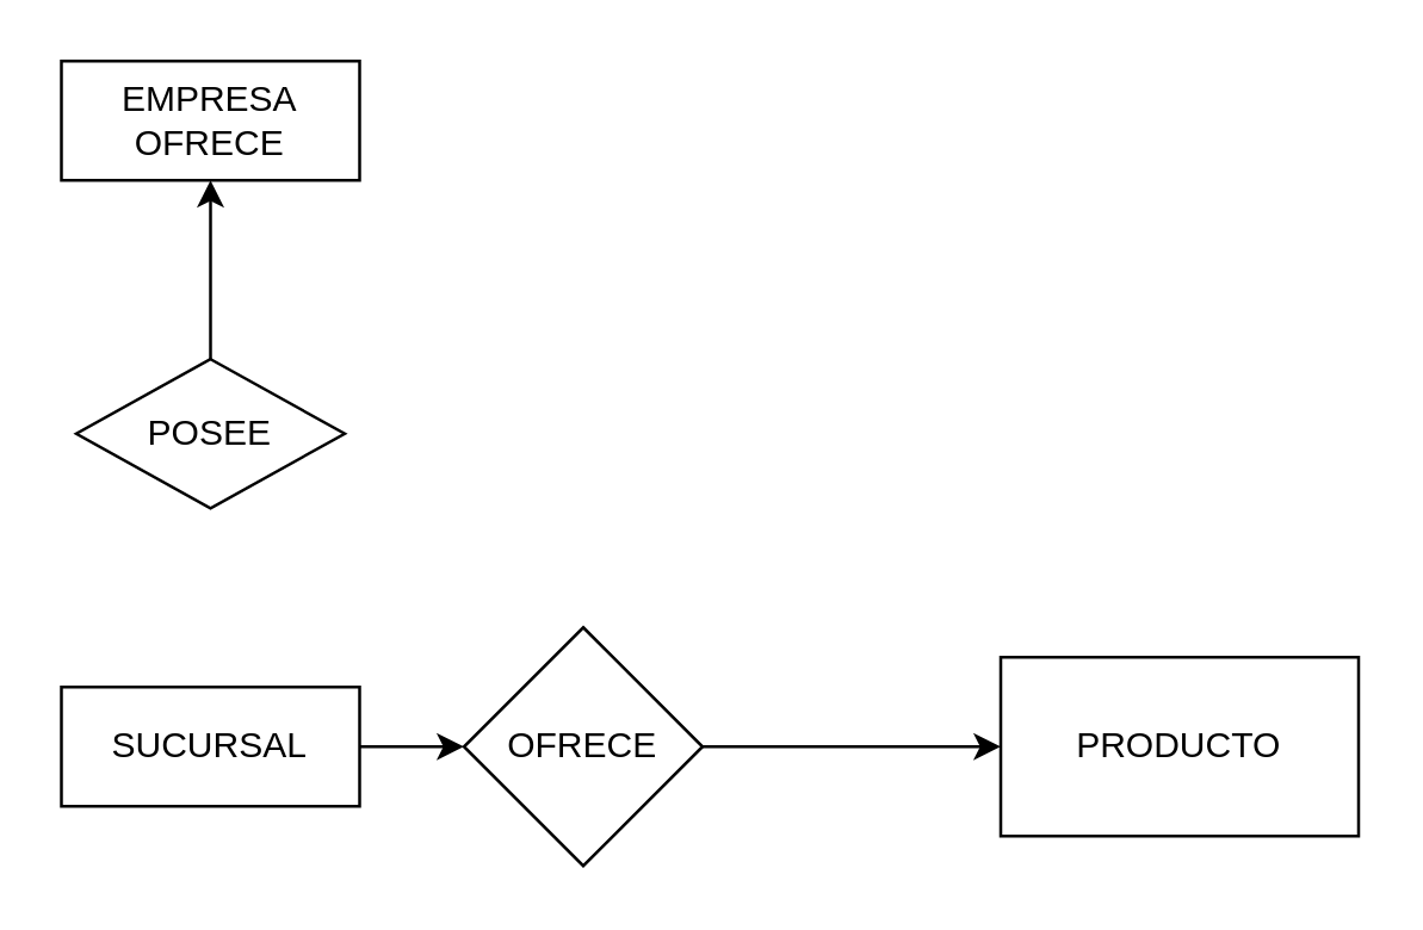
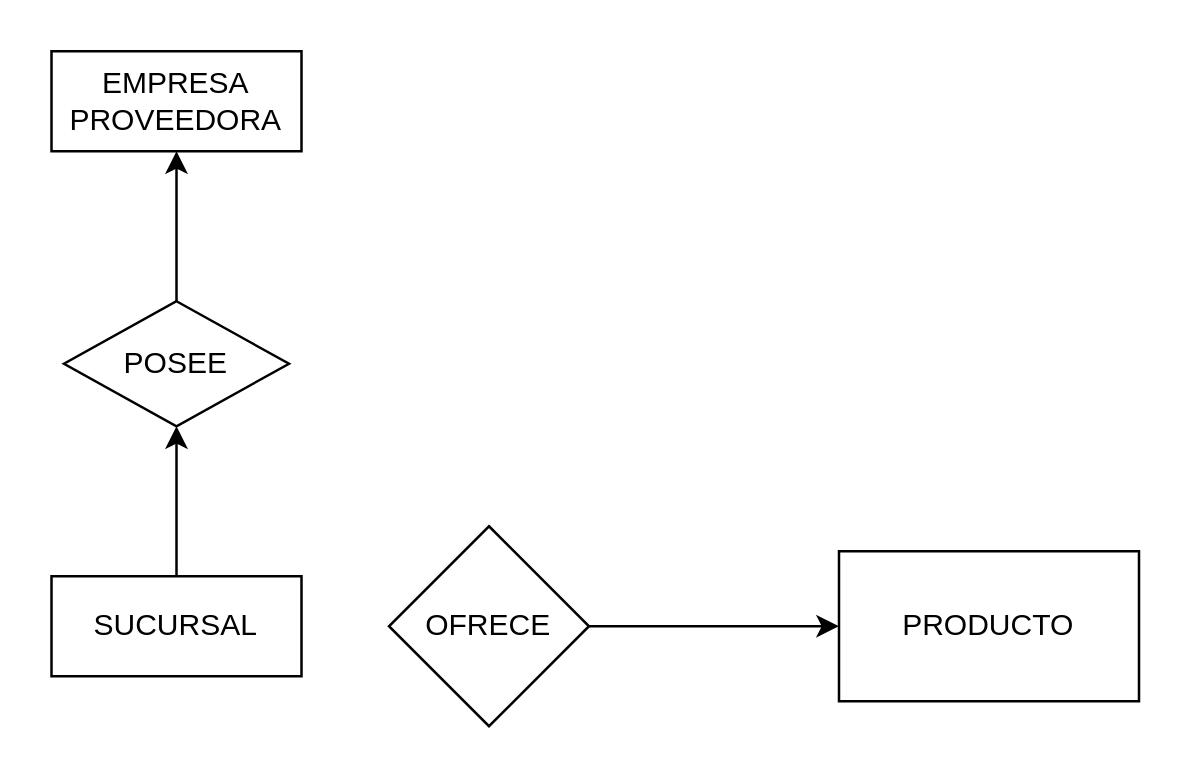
  <mxCell id="0" />
  <mxCell id="1" parent="0" />
- <mxCell id="3" value="" style="edgeStyle=orthogonalEdgeStyle;rounded=0;orthogonalLoop=1;jettySize=auto;html=1;" edge="1" parent="1" source="4" target="9"><mxGeometry relative="1" as="geometry" /></mxCell>
+ <mxCell id="2" value="" style="edgeStyle=orthogonalEdgeStyle;rounded=0;orthogonalLoop=1;jettySize=auto;html=1;" edge="1" parent="1" source="4" target="7"><mxGeometry relative="1" as="geometry" /></mxCell>
  <mxCell id="4" value="SUCURSAL" style="whiteSpace=wrap;html=1;align=center;" vertex="1" parent="1"><mxGeometry x="20" y="230" width="100" height="40" as="geometry" /></mxCell>
- <mxCell id="5" value="EMPRESA&lt;br&gt;OFRECE" style="whiteSpace=wrap;html=1;align=center;" vertex="1" parent="1"><mxGeometry x="20" y="20" width="100" height="40" as="geometry" /></mxCell>
+ <mxCell id="5" value="EMPRESA&lt;br&gt;PROVEEDORA" style="whiteSpace=wrap;html=1;align=center;" vertex="1" parent="1"><mxGeometry x="20" y="20" width="100" height="40" as="geometry" /></mxCell>
  <mxCell id="6" value="" style="edgeStyle=orthogonalEdgeStyle;rounded=0;orthogonalLoop=1;jettySize=auto;html=1;" edge="1" parent="1" source="7" target="5"><mxGeometry relative="1" as="geometry" /></mxCell>
  <mxCell id="7" value="POSEE" style="shape=rhombus;perimeter=rhombusPerimeter;whiteSpace=wrap;html=1;align=center;" vertex="1" parent="1"><mxGeometry x="25" y="120" width="90" height="50" as="geometry" /></mxCell>
  <mxCell id="8" value="" style="edgeStyle=orthogonalEdgeStyle;rounded=0;orthogonalLoop=1;jettySize=auto;html=1;" edge="1" parent="1" source="9" target="10"><mxGeometry relative="1" as="geometry" /></mxCell>
  <mxCell id="9" value="OFRECE" style="rhombus;whiteSpace=wrap;html=1;" vertex="1" parent="1"><mxGeometry x="155" y="210" width="80" height="80" as="geometry" /></mxCell>
  <mxCell id="10" value="PRODUCTO" style="whiteSpace=wrap;html=1;" vertex="1" parent="1"><mxGeometry x="335" y="220" width="120" height="60" as="geometry" /></mxCell>
